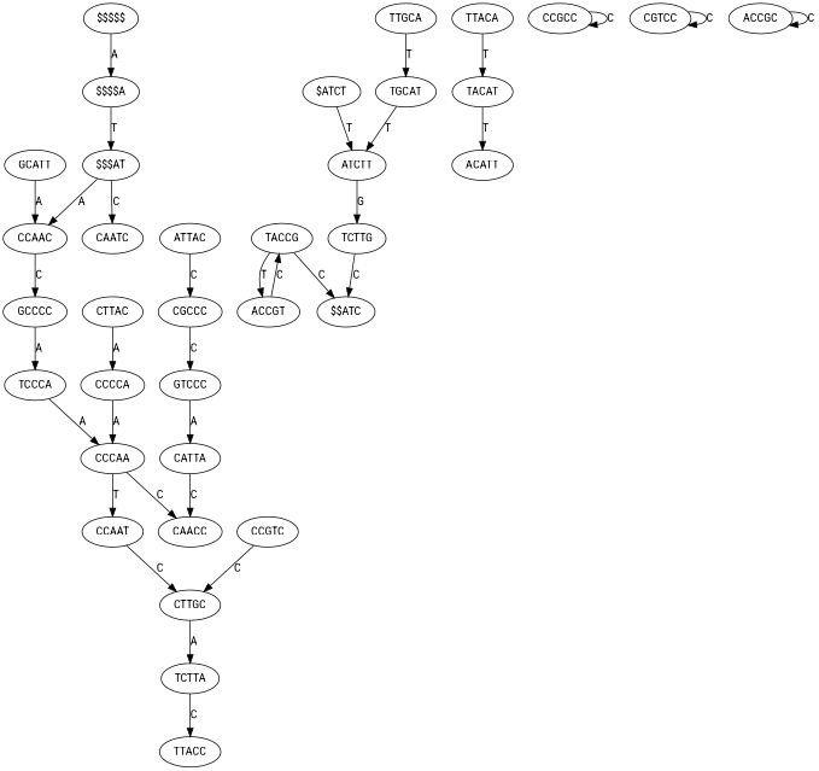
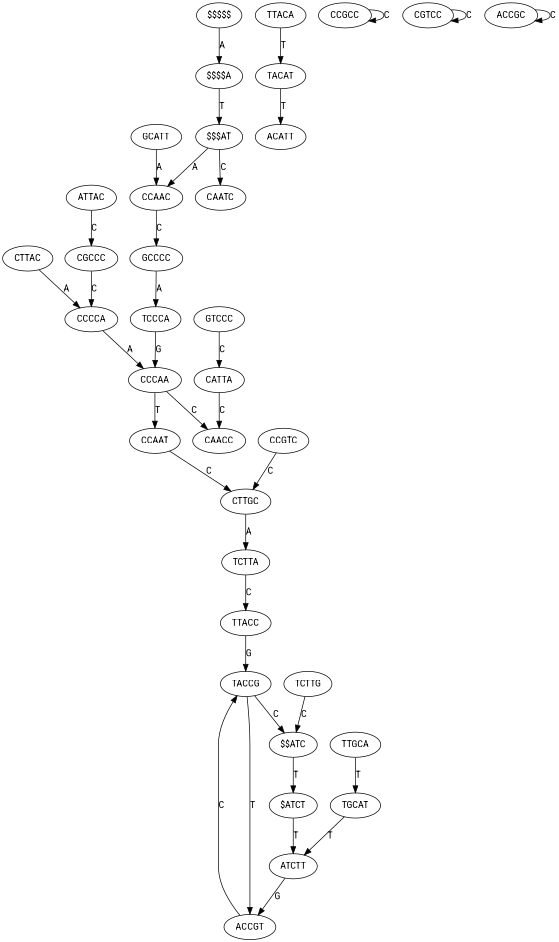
  digraph {
    fontname="Roboto Condensed"
    node [fontname="Roboto Condensed"]
    edge [fontname="Roboto Condensed"]
    "$$$$$"
    "$$$$A"
    "$$$AT"
    CAATC
    CCAAC
    CCCAA
    CAACC
    CCAAT
    CTTGC
    CCGTC
    TCTTA
    TTACC
    TACCG
    ACCGT
    "$$ATC"
    "$ATCT"
    ATCTT
    TCTTG
    CTTAC
    CCCCA
    TTACA
    TACAT
    ACATT
    GCCCC
    TCCCA
    TTGCA
    TGCAT
    CATTA
    ATTAC
    CGCCC
    GTCCC
    CCGCC
    CGTCC
    ACCGC
    GCATT
    "$$$$$" -> "$$$$A" [label=A]
    "$$$$A" -> "$$$AT" [label=T]
    "$$$AT" -> CAATC [label=C]
    "$$$AT" -> CCAAC [label=A]
    CCAAC -> GCCCC [label=C]
    CCCAA -> CAACC [label=C]
    CCCAA -> CCAAT [label=T]
    CCAAT -> CTTGC [label=C]
    CTTGC -> TCTTA [label=A]
    CCGTC -> CTTGC [label=C]
    TCTTA -> TTACC [label=C]
+   TTACC -> TACCG [label=G]
    TACCG -> ACCGT [label=T]
    TACCG -> "$$ATC" [label=C]
    ACCGT -> TACCG [label=C]
+   "$$ATC" -> "$ATCT" [label=T]
    "$ATCT" -> ATCTT [label=T]
-   ATCTT -> TCTTG [label=G]
+   ATCTT -> ACCGT [label=G]
    TCTTG -> "$$ATC" [label=C]
    CTTAC -> CCCCA [label=A]
    CCCCA -> CCCAA [label=A]
    TTACA -> TACAT [label=T]
    TACAT -> ACATT [label=T]
    GCCCC -> TCCCA [label=A]
-   TCCCA -> CCCAA [label=A]
+   TCCCA -> CCCAA [label=G]
    TTGCA -> TGCAT [label=T]
    TGCAT -> ATCTT [label=T]
    CATTA -> CAACC [label=C]
    ATTAC -> CGCCC [label=C]
-   CGCCC -> GTCCC [label=C]
-   GTCCC -> CATTA [label=A]
+   CGCCC -> CCCCA [label=C]
+   GTCCC -> CATTA [label=C]
    CCGCC -> CCGCC [label=C]
    CGTCC -> CGTCC [label=C]
    ACCGC -> ACCGC [label=C]
    GCATT -> CCAAC [label=A]
  }
